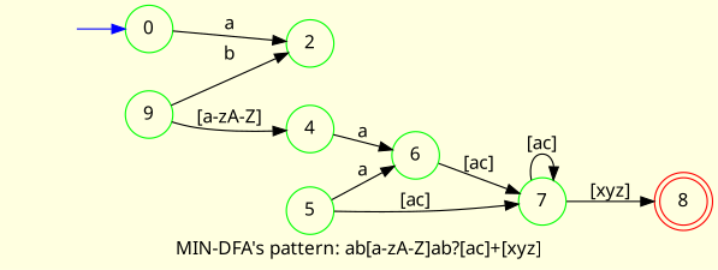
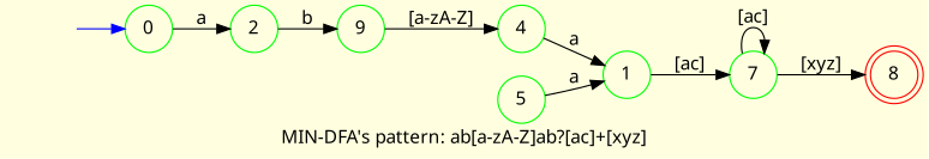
  digraph {
    bgcolor=lightyellow
    fontname="Noto Sans"
    label="MIN-DFA's pattern: ab[a-zA-Z]ab?[ac]+[xyz]"
    rankdir=LR
    node [fontname="Noto Sans" shape=circle color=green]
    edge [color=black fontname="Noto Sans"]
    "" [shape=none color=""]
    n2 [label=0]
    2
    n4 [label=9]
    4
-   6
+   6 [label=1]
    5
    7
    8 [color=red shape=doublecircle]
    "" -> n2 [color=blue]
    n2 -> 2 [label=a]
-   n4 -> 2 [label=b]
+   2 -> n4 [label=b]
    n4 -> 4 [label="[a-zA-Z]"]
    4 -> 6 [label=a]
    6 -> 7 [label="[ac]"]
    5 -> 6 [label=a]
-   5 -> 7 [label="[ac]"]
    7 -> 7 [label="[ac]"]
    7 -> 8 [label="[xyz]"]
  }
